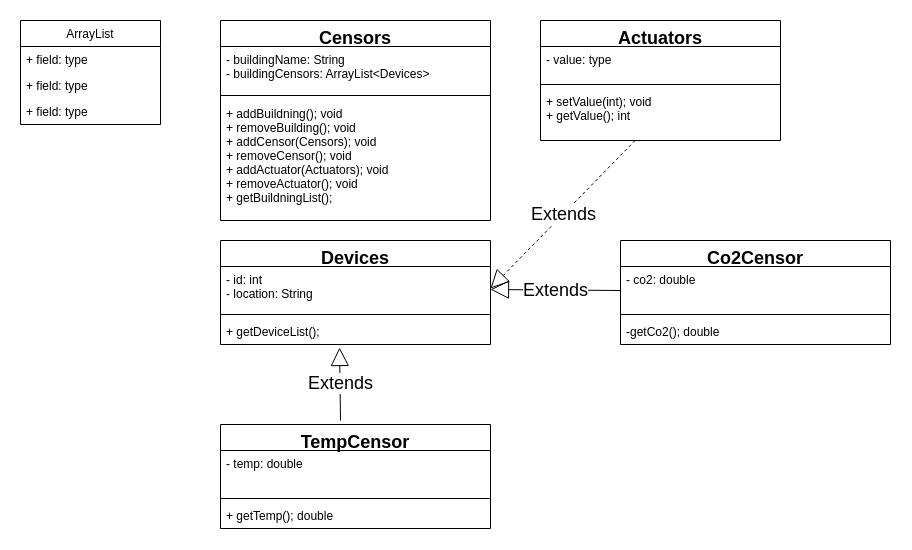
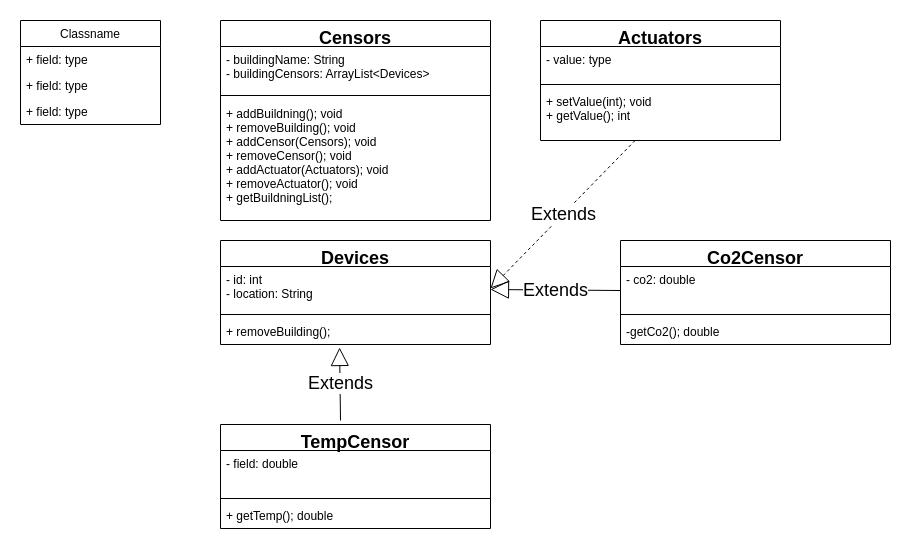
  <mxCell id="0" />
  <mxCell id="1" parent="0" />
- <mxCell id="2" value="ArrayList" style="swimlane;fontStyle=0;childLayout=stackLayout;horizontal=1;startSize=26;fillColor=none;horizontalStack=0;resizeParent=1;resizeParentMax=0;resizeLast=0;collapsible=1;marginBottom=0;" vertex="1" parent="1"><mxGeometry x="20" y="20" width="140" height="104" as="geometry" /></mxCell>
+ <mxCell id="2" value="Classname" style="swimlane;fontStyle=0;childLayout=stackLayout;horizontal=1;startSize=26;fillColor=none;horizontalStack=0;resizeParent=1;resizeParentMax=0;resizeLast=0;collapsible=1;marginBottom=0;" vertex="1" parent="1"><mxGeometry x="20" y="20" width="140" height="104" as="geometry" /></mxCell>
  <mxCell id="3" value="+ field: type" style="text;strokeColor=none;fillColor=none;align=left;verticalAlign=top;spacingLeft=4;spacingRight=4;overflow=hidden;rotatable=0;points=[[0,0.5],[1,0.5]];portConstraint=eastwest;" vertex="1" parent="2"><mxGeometry y="26" width="140" height="26" as="geometry" /></mxCell>
  <mxCell id="4" value="+ field: type" style="text;strokeColor=none;fillColor=none;align=left;verticalAlign=top;spacingLeft=4;spacingRight=4;overflow=hidden;rotatable=0;points=[[0,0.5],[1,0.5]];portConstraint=eastwest;" vertex="1" parent="2"><mxGeometry y="52" width="140" height="26" as="geometry" /></mxCell>
  <mxCell id="5" value="+ field: type" style="text;strokeColor=none;fillColor=none;align=left;verticalAlign=top;spacingLeft=4;spacingRight=4;overflow=hidden;rotatable=0;points=[[0,0.5],[1,0.5]];portConstraint=eastwest;" vertex="1" parent="2"><mxGeometry y="78" width="140" height="26" as="geometry" /></mxCell>
  <mxCell id="6" value="Censors" style="swimlane;fontStyle=1;align=center;verticalAlign=top;childLayout=stackLayout;horizontal=1;startSize=26;horizontalStack=0;resizeParent=1;resizeParentMax=0;resizeLast=0;collapsible=1;marginBottom=0;fontSize=18;" vertex="1" parent="1"><mxGeometry x="220" y="20" width="270" height="200" as="geometry" /></mxCell>
  <mxCell id="7" value="- buildingName: String&#10;- buildingCensors: ArrayList&lt;Devices&gt;" style="text;strokeColor=none;fillColor=none;align=left;verticalAlign=top;spacingLeft=4;spacingRight=4;overflow=hidden;rotatable=0;points=[[0,0.5],[1,0.5]];portConstraint=eastwest;" vertex="1" parent="6"><mxGeometry y="26" width="270" height="44" as="geometry" /></mxCell>
  <mxCell id="8" value="" style="line;strokeWidth=1;fillColor=none;align=left;verticalAlign=middle;spacingTop=-1;spacingLeft=3;spacingRight=3;rotatable=0;labelPosition=right;points=[];portConstraint=eastwest;" vertex="1" parent="6"><mxGeometry y="70" width="270" height="10" as="geometry" /></mxCell>
  <mxCell id="9" value="+ addBuildning(); void&#10;+ removeBuilding(); void&#10;+ addCensor(Censors); void&#10;+ removeCensor(); void&#10;+ addActuator(Actuators); void&#10;+ removeActuator(); void&#10;+ getBuildningList();" style="text;strokeColor=none;fillColor=none;align=left;verticalAlign=top;spacingLeft=4;spacingRight=4;overflow=hidden;rotatable=0;points=[[0,0.5],[1,0.5]];portConstraint=eastwest;" vertex="1" parent="6"><mxGeometry y="80" width="270" height="120" as="geometry" /></mxCell>
  <mxCell id="10" value="Devices" style="swimlane;fontStyle=1;align=center;verticalAlign=top;childLayout=stackLayout;horizontal=1;startSize=26;horizontalStack=0;resizeParent=1;resizeParentMax=0;resizeLast=0;collapsible=1;marginBottom=0;fontSize=18;" vertex="1" parent="1"><mxGeometry x="220" y="240" width="270" height="104" as="geometry" /></mxCell>
  <mxCell id="11" value="- id: int&#10;- location: String" style="text;strokeColor=none;fillColor=none;align=left;verticalAlign=top;spacingLeft=4;spacingRight=4;overflow=hidden;rotatable=0;points=[[0,0.5],[1,0.5]];portConstraint=eastwest;" vertex="1" parent="10"><mxGeometry y="26" width="270" height="44" as="geometry" /></mxCell>
  <mxCell id="12" value="" style="line;strokeWidth=1;fillColor=none;align=left;verticalAlign=middle;spacingTop=-1;spacingLeft=3;spacingRight=3;rotatable=0;labelPosition=right;points=[];portConstraint=eastwest;" vertex="1" parent="10"><mxGeometry y="70" width="270" height="8" as="geometry" /></mxCell>
- <mxCell id="13" value="+ getDeviceList();" style="text;strokeColor=none;fillColor=none;align=left;verticalAlign=top;spacingLeft=4;spacingRight=4;overflow=hidden;rotatable=0;points=[[0,0.5],[1,0.5]];portConstraint=eastwest;" vertex="1" parent="10"><mxGeometry y="78" width="270" height="26" as="geometry" /></mxCell>
+ <mxCell id="13" value="+ removeBuilding();" style="text;strokeColor=none;fillColor=none;align=left;verticalAlign=top;spacingLeft=4;spacingRight=4;overflow=hidden;rotatable=0;points=[[0,0.5],[1,0.5]];portConstraint=eastwest;" vertex="1" parent="10"><mxGeometry y="78" width="270" height="26" as="geometry" /></mxCell>
  <mxCell id="14" value="Co2Censor" style="swimlane;fontStyle=1;align=center;verticalAlign=top;childLayout=stackLayout;horizontal=1;startSize=26;horizontalStack=0;resizeParent=1;resizeParentMax=0;resizeLast=0;collapsible=1;marginBottom=0;fontSize=18;" vertex="1" parent="1"><mxGeometry x="620" y="240" width="270" height="104" as="geometry" /></mxCell>
  <mxCell id="15" value="- co2: double" style="text;strokeColor=none;fillColor=none;align=left;verticalAlign=top;spacingLeft=4;spacingRight=4;overflow=hidden;rotatable=0;points=[[0,0.5],[1,0.5]];portConstraint=eastwest;" vertex="1" parent="14"><mxGeometry y="26" width="270" height="44" as="geometry" /></mxCell>
  <mxCell id="16" value="Extends" style="endArrow=block;endSize=16;endFill=0;html=1;fontSize=18;" edge="1" parent="14" target="11"><mxGeometry width="160" relative="1" as="geometry"><mxPoint y="50" as="sourcePoint" /><mxPoint x="160" y="50" as="targetPoint" /></mxGeometry></mxCell>
  <mxCell id="17" value="" style="line;strokeWidth=1;fillColor=none;align=left;verticalAlign=middle;spacingTop=-1;spacingLeft=3;spacingRight=3;rotatable=0;labelPosition=right;points=[];portConstraint=eastwest;" vertex="1" parent="14"><mxGeometry y="70" width="270" height="8" as="geometry" /></mxCell>
  <mxCell id="18" value="-getCo2(); double" style="text;strokeColor=none;fillColor=none;align=left;verticalAlign=top;spacingLeft=4;spacingRight=4;overflow=hidden;rotatable=0;points=[[0,0.5],[1,0.5]];portConstraint=eastwest;" vertex="1" parent="14"><mxGeometry y="78" width="270" height="26" as="geometry" /></mxCell>
  <mxCell id="19" value="TempCensor" style="swimlane;fontStyle=1;align=center;verticalAlign=top;childLayout=stackLayout;horizontal=1;startSize=26;horizontalStack=0;resizeParent=1;resizeParentMax=0;resizeLast=0;collapsible=1;marginBottom=0;fontSize=18;" vertex="1" parent="1"><mxGeometry x="220" y="424" width="270" height="104" as="geometry" /></mxCell>
- <mxCell id="20" value="- temp: double" style="text;strokeColor=none;fillColor=none;align=left;verticalAlign=top;spacingLeft=4;spacingRight=4;overflow=hidden;rotatable=0;points=[[0,0.5],[1,0.5]];portConstraint=eastwest;" vertex="1" parent="19"><mxGeometry y="26" width="270" height="44" as="geometry" /></mxCell>
+ <mxCell id="20" value="- field: double" style="text;strokeColor=none;fillColor=none;align=left;verticalAlign=top;spacingLeft=4;spacingRight=4;overflow=hidden;rotatable=0;points=[[0,0.5],[1,0.5]];portConstraint=eastwest;" vertex="1" parent="19"><mxGeometry y="26" width="270" height="44" as="geometry" /></mxCell>
  <mxCell id="21" value="" style="line;strokeWidth=1;fillColor=none;align=left;verticalAlign=middle;spacingTop=-1;spacingLeft=3;spacingRight=3;rotatable=0;labelPosition=right;points=[];portConstraint=eastwest;" vertex="1" parent="19"><mxGeometry y="70" width="270" height="8" as="geometry" /></mxCell>
  <mxCell id="22" value="+ getTemp(); double" style="text;strokeColor=none;fillColor=none;align=left;verticalAlign=top;spacingLeft=4;spacingRight=4;overflow=hidden;rotatable=0;points=[[0,0.5],[1,0.5]];portConstraint=eastwest;" vertex="1" parent="19"><mxGeometry y="78" width="270" height="26" as="geometry" /></mxCell>
  <mxCell id="23" value="Extends" style="endArrow=block;endSize=16;endFill=0;html=1;fontSize=18;entryX=0.441;entryY=1.115;entryDx=0;entryDy=0;entryPerimeter=0;" edge="1" parent="19" target="13"><mxGeometry width="160" relative="1" as="geometry"><mxPoint x="120" y="-4" as="sourcePoint" /><mxPoint x="280" y="-4" as="targetPoint" /></mxGeometry></mxCell>
  <mxCell id="24" value="Actuators" style="swimlane;fontStyle=1;align=center;verticalAlign=top;childLayout=stackLayout;horizontal=1;startSize=26;horizontalStack=0;resizeParent=1;resizeParentMax=0;resizeLast=0;collapsible=1;marginBottom=0;fontSize=18;" vertex="1" parent="1"><mxGeometry x="540" y="20" width="240" height="120" as="geometry" /></mxCell>
  <mxCell id="25" value="- value: type" style="text;strokeColor=none;fillColor=none;align=left;verticalAlign=top;spacingLeft=4;spacingRight=4;overflow=hidden;rotatable=0;points=[[0,0.5],[1,0.5]];portConstraint=eastwest;" vertex="1" parent="24"><mxGeometry y="26" width="240" height="34" as="geometry" /></mxCell>
  <mxCell id="26" value="" style="line;strokeWidth=1;fillColor=none;align=left;verticalAlign=middle;spacingTop=-1;spacingLeft=3;spacingRight=3;rotatable=0;labelPosition=right;points=[];portConstraint=eastwest;" vertex="1" parent="24"><mxGeometry y="60" width="240" height="8" as="geometry" /></mxCell>
  <mxCell id="27" value="+ setValue(int); void&#10;+ getValue(); int" style="text;strokeColor=none;fillColor=none;align=left;verticalAlign=top;spacingLeft=4;spacingRight=4;overflow=hidden;rotatable=0;points=[[0,0.5],[1,0.5]];portConstraint=eastwest;" vertex="1" parent="24"><mxGeometry y="68" width="240" height="52" as="geometry" /></mxCell>
  <mxCell id="28" value="Extends" style="endArrow=block;endSize=16;endFill=0;html=1;fontSize=18;entryX=1;entryY=0.5;entryDx=0;entryDy=0;dashed=1;" edge="1" parent="1" source="27" target="11"><mxGeometry width="160" relative="1" as="geometry"><mxPoint x="650" y="110" as="sourcePoint" /><mxPoint x="810" y="110" as="targetPoint" /></mxGeometry></mxCell>
